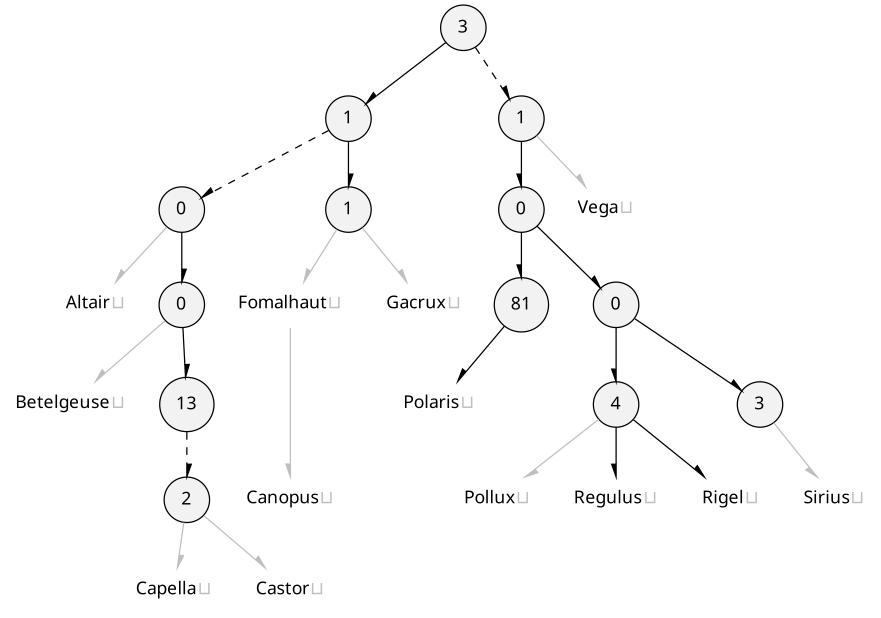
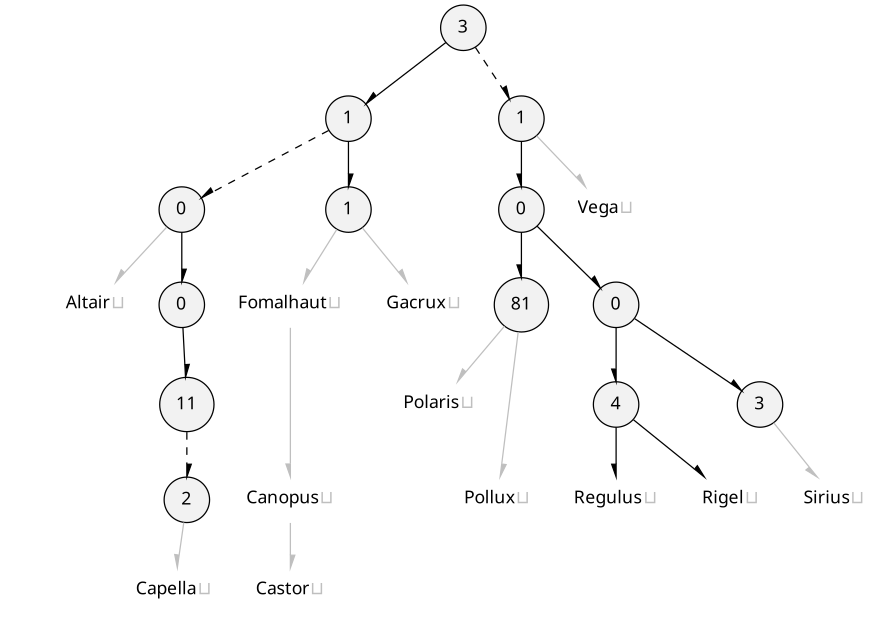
  digraph {
    fontname=modern
    node [fontname=modern shape=circle]
    edge [arrowhead=rnormal]
    n1 [fillcolor=Grey95 label=3 style=filled]
    n2 [fillcolor=Grey95 label=1 style=filled]
    n3 [fillcolor=Grey95 label=1 style=filled]
    n4 [fillcolor=Grey95 label=0 style=filled]
    n5 [fillcolor=Grey95 label=1 style=filled]
    n6 [fillcolor=Grey95 label=0 style=filled]
    n7 [label=<Vega<font color="Gray75">⊔</font>> shape=none]
    n8 [label=<Altair<font color="Gray75">⊔</font>> shape=none]
    n9 [fillcolor=Grey95 label=0 style=filled]
    n10 [label=<Fomalhaut<font color="Gray75">⊔</font>> shape=none]
    n11 [label=<Gacrux<font color="Gray75">⊔</font>> shape=none]
    n12 [fillcolor=Grey95 label=81 style=filled]
    n13 [fillcolor=Grey95 label=0 style=filled]
-   n14 [label=<Betelgeuse<font color="Gray75">⊔</font>> shape=none]
-   n15 [fillcolor=Grey95 label=13 style=filled]
+   n15 [fillcolor=Grey95 label=11 style=filled]
    n16 [label=<Canopus<font color="Gray75">⊔</font>> shape=none]
    n17 [fillcolor=Grey95 label=2 style=filled]
    n18 [label=<Capella<font color="Gray75">⊔</font>> shape=none]
    n19 [label=<Castor<font color="Gray75">⊔</font>> shape=none]
    n20 [label=<Polaris<font color="Gray75">⊔</font>> shape=none]
    n21 [label=<Pollux<font color="Gray75">⊔</font>> shape=none]
    n22 [fillcolor=Grey95 label=4 style=filled]
    n23 [fillcolor=Grey95 label=3 style=filled]
    n24 [label=<Regulus<font color="Gray75">⊔</font>> shape=none]
    n25 [label=<Rigel<font color="Gray75">⊔</font>> shape=none]
    n26 [label=<Sirius<font color="Gray75">⊔</font>> shape=none]
    n1 -> n2
    n1 -> n3 [arrowhead=lnormal style=dashed]
    n2 -> n4 [style=dashed]
    n2 -> n5 [arrowhead=lnormal]
    n3 -> n6
    n3 -> n7 [arrowhead=lnormal color=Gray75]
    n4 -> n8 [color=Gray75]
    n4 -> n9 [arrowhead=lnormal]
    n5 -> n10 [color=Gray75]
    n5 -> n11 [arrowhead=lnormal color=Gray75]
    n6 -> n12
    n6 -> n13 [arrowhead=lnormal]
-   n9 -> n14 [color=Gray75]
    n9 -> n15 [arrowhead=lnormal]
    n10 -> n16 [color=Gray75]
-   n12 -> n20 [color=black]
-   n22 -> n21 [arrowhead=lnormal color=Gray75]
+   n12 -> n20 [color=Gray75]
+   n12 -> n21 [arrowhead=lnormal color=Gray75]
    n13 -> n22
    n13 -> n23 [arrowhead=lnormal]
    n15 -> n17 [arrowhead=lnormal style=dashed]
-   n17 -> n18 [arrowhead=lnormal color=Gray75]
-   n17 -> n19 [arrowhead=lnormal color=Gray75]
+   n17 -> n18 [color=Gray75]
+   n16 -> n19 [arrowhead=lnormal color=Gray75]
    n22 -> n24 [color=black]
    n22 -> n25 [arrowhead=lnormal color=black]
    n23 -> n26 [color=Gray75]
  }
